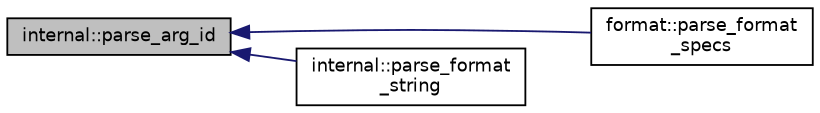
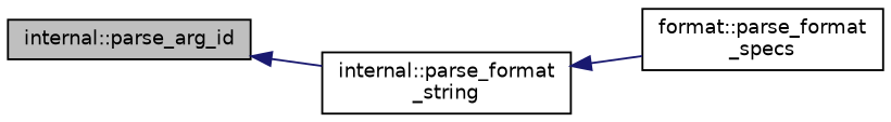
  digraph {
    fontname="DejaVu Sans"
    rankdir=LR
    node [color=black fillcolor=white fontname="DejaVu Sans" fontsize=10 shape=record style=filled]
    edge [color=midnightblue dir=back fontname="DejaVu Sans" fontsize=10 labelfontname=Helvetica labelfontsize=10 style=solid]
    n1 [fillcolor=grey75 fontcolor=black height=0.2 label="internal::parse_arg_id" width=0.4]
    n2 [height=0.2 label="format::parse_format\l_specs" width=0.4]
    n3 [height=0.2 label="internal::parse_format\l_string" width=0.4]
-   n1 -> n2
+   n3 -> n2
    n1 -> n3
  }
